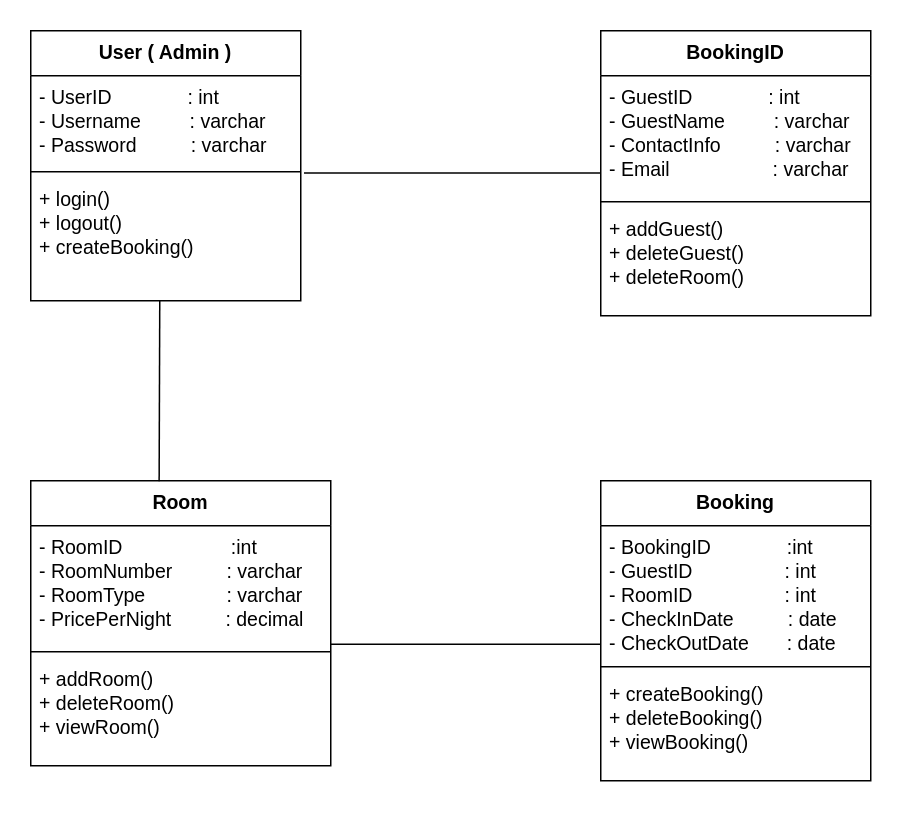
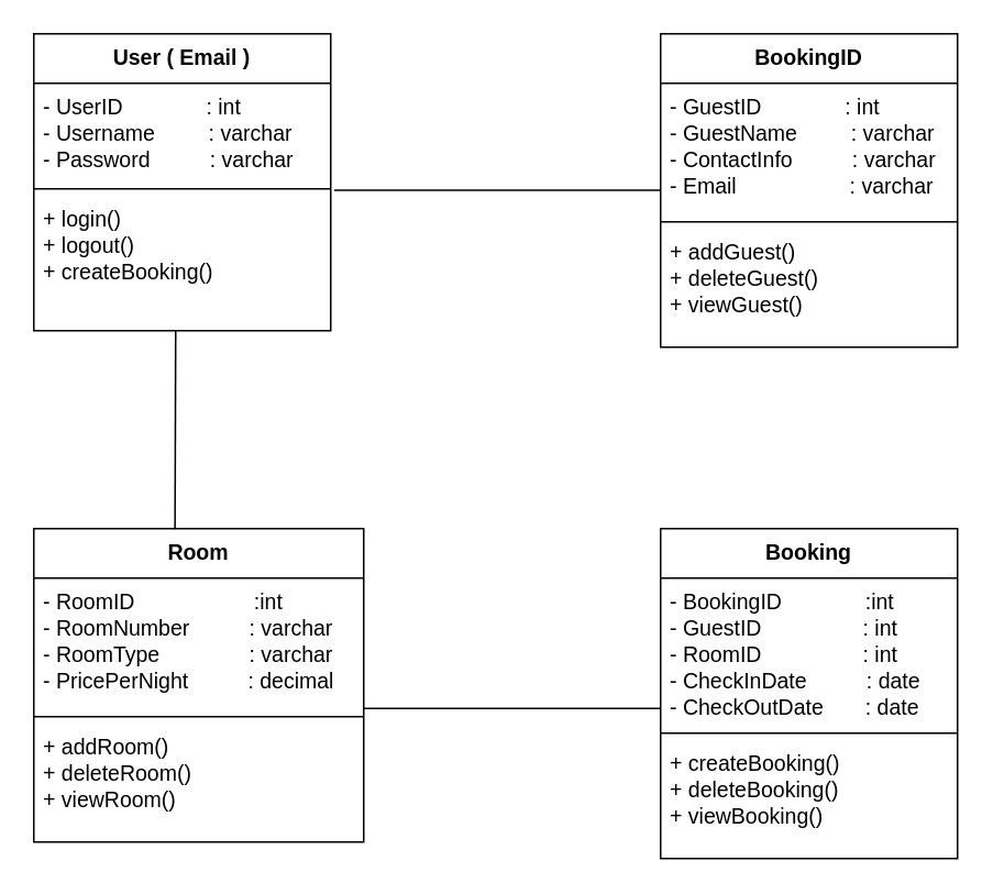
  <mxCell id="0" />
  <mxCell id="1" parent="0" />
- <mxCell id="2" value="User ( Admin )" style="swimlane;fontStyle=1;align=center;verticalAlign=top;childLayout=stackLayout;horizontal=1;startSize=30;horizontalStack=0;resizeParent=1;resizeParentMax=0;resizeLast=0;collapsible=1;marginBottom=0;fontSize=13;" vertex="1" parent="1"><mxGeometry x="20" y="20" width="180" height="180" as="geometry" /></mxCell>
+ <mxCell id="2" value="User ( Email )" style="swimlane;fontStyle=1;align=center;verticalAlign=top;childLayout=stackLayout;horizontal=1;startSize=30;horizontalStack=0;resizeParent=1;resizeParentMax=0;resizeLast=0;collapsible=1;marginBottom=0;fontSize=13;" vertex="1" parent="1"><mxGeometry x="20" y="20" width="180" height="180" as="geometry" /></mxCell>
  <mxCell id="3" value="- UserID              : int       &#10;- Username         : varchar&#10;- Password          : varchar" style="text;strokeColor=none;fillColor=none;align=left;verticalAlign=top;spacingLeft=4;spacingRight=4;overflow=hidden;rotatable=0;points=[[0,0.5],[1,0.5]];portConstraint=eastwest;fontSize=13;" vertex="1" parent="2"><mxGeometry y="30" width="180" height="60" as="geometry" /></mxCell>
  <mxCell id="4" value="" style="line;strokeWidth=1;fillColor=none;align=left;verticalAlign=middle;spacingTop=-1;spacingLeft=3;spacingRight=3;rotatable=0;labelPosition=right;points=[];portConstraint=eastwest;strokeColor=inherit;fontSize=13;" vertex="1" parent="2"><mxGeometry y="90" width="180" height="8" as="geometry" /></mxCell>
  <mxCell id="5" value="+ login()&#10;+ logout()&#10;+ createBooking()" style="text;strokeColor=none;fillColor=none;align=left;verticalAlign=top;spacingLeft=4;spacingRight=4;overflow=hidden;rotatable=0;points=[[0,0.5],[1,0.5]];portConstraint=eastwest;fontSize=13;" vertex="1" parent="2"><mxGeometry y="98" width="180" height="82" as="geometry" /></mxCell>
  <mxCell id="6" value="BookingID" style="swimlane;fontStyle=1;align=center;verticalAlign=top;childLayout=stackLayout;horizontal=1;startSize=30;horizontalStack=0;resizeParent=1;resizeParentMax=0;resizeLast=0;collapsible=1;marginBottom=0;fontSize=13;" vertex="1" parent="1"><mxGeometry x="400" y="20" width="180" height="190" as="geometry" /></mxCell>
  <mxCell id="7" value="- GuestID              : int       &#10;- GuestName         : varchar&#10;- ContactInfo          : varchar&#10;- Email                   : varchar" style="text;strokeColor=none;fillColor=none;align=left;verticalAlign=top;spacingLeft=4;spacingRight=4;overflow=hidden;rotatable=0;points=[[0,0.5],[1,0.5]];portConstraint=eastwest;fontSize=13;" vertex="1" parent="6"><mxGeometry y="30" width="180" height="80" as="geometry" /></mxCell>
  <mxCell id="8" value="" style="line;strokeWidth=1;fillColor=none;align=left;verticalAlign=middle;spacingTop=-1;spacingLeft=3;spacingRight=3;rotatable=0;labelPosition=right;points=[];portConstraint=eastwest;strokeColor=inherit;fontSize=13;" vertex="1" parent="6"><mxGeometry y="110" width="180" height="8" as="geometry" /></mxCell>
- <mxCell id="9" value="+ addGuest()&#10;+ deleteGuest()&#10;+ deleteRoom()" style="text;strokeColor=none;fillColor=none;align=left;verticalAlign=top;spacingLeft=4;spacingRight=4;overflow=hidden;rotatable=0;points=[[0,0.5],[1,0.5]];portConstraint=eastwest;fontSize=13;" vertex="1" parent="6"><mxGeometry y="118" width="180" height="72" as="geometry" /></mxCell>
+ <mxCell id="9" value="+ addGuest()&#10;+ deleteGuest()&#10;+ viewGuest()" style="text;strokeColor=none;fillColor=none;align=left;verticalAlign=top;spacingLeft=4;spacingRight=4;overflow=hidden;rotatable=0;points=[[0,0.5],[1,0.5]];portConstraint=eastwest;fontSize=13;" vertex="1" parent="6"><mxGeometry y="118" width="180" height="72" as="geometry" /></mxCell>
  <mxCell id="10" value="Room" style="swimlane;fontStyle=1;align=center;verticalAlign=top;childLayout=stackLayout;horizontal=1;startSize=30;horizontalStack=0;resizeParent=1;resizeParentMax=0;resizeLast=0;collapsible=1;marginBottom=0;fontSize=13;" vertex="1" parent="1"><mxGeometry x="20" y="320" width="200" height="190" as="geometry" /></mxCell>
  <mxCell id="11" value="- RoomID                    :int&#10;- RoomNumber          : varchar&#10;- RoomType               : varchar&#10;- PricePerNight          : decimal" style="text;strokeColor=none;fillColor=none;align=left;verticalAlign=top;spacingLeft=4;spacingRight=4;overflow=hidden;rotatable=0;points=[[0,0.5],[1,0.5]];portConstraint=eastwest;fontSize=13;" vertex="1" parent="10"><mxGeometry y="30" width="200" height="80" as="geometry" /></mxCell>
  <mxCell id="12" value="" style="line;strokeWidth=1;fillColor=none;align=left;verticalAlign=middle;spacingTop=-1;spacingLeft=3;spacingRight=3;rotatable=0;labelPosition=right;points=[];portConstraint=eastwest;strokeColor=inherit;fontSize=13;" vertex="1" parent="10"><mxGeometry y="110" width="200" height="8" as="geometry" /></mxCell>
  <mxCell id="13" value="+ addRoom()&#10;+ deleteRoom()&#10;+ viewRoom()" style="text;strokeColor=none;fillColor=none;align=left;verticalAlign=top;spacingLeft=4;spacingRight=4;overflow=hidden;rotatable=0;points=[[0,0.5],[1,0.5]];portConstraint=eastwest;fontSize=13;" vertex="1" parent="10"><mxGeometry y="118" width="200" height="72" as="geometry" /></mxCell>
  <mxCell id="14" value="Booking" style="swimlane;fontStyle=1;align=center;verticalAlign=top;childLayout=stackLayout;horizontal=1;startSize=30;horizontalStack=0;resizeParent=1;resizeParentMax=0;resizeLast=0;collapsible=1;marginBottom=0;fontSize=13;" vertex="1" parent="1"><mxGeometry x="400" y="320" width="180" height="200" as="geometry" /></mxCell>
  <mxCell id="15" value="- BookingID              :int&#10;- GuestID                 : int&#10;- RoomID                 : int&#10;- CheckInDate          : date&#10;- CheckOutDate       : date" style="text;strokeColor=none;fillColor=none;align=left;verticalAlign=top;spacingLeft=4;spacingRight=4;overflow=hidden;rotatable=0;points=[[0,0.5],[1,0.5]];portConstraint=eastwest;fontSize=13;" vertex="1" parent="14"><mxGeometry y="30" width="180" height="90" as="geometry" /></mxCell>
  <mxCell id="16" value="" style="line;strokeWidth=1;fillColor=none;align=left;verticalAlign=middle;spacingTop=-1;spacingLeft=3;spacingRight=3;rotatable=0;labelPosition=right;points=[];portConstraint=eastwest;strokeColor=inherit;fontSize=13;" vertex="1" parent="14"><mxGeometry y="120" width="180" height="8" as="geometry" /></mxCell>
  <mxCell id="17" value="+ createBooking()&#10;+ deleteBooking()&#10;+ viewBooking()" style="text;strokeColor=none;fillColor=none;align=left;verticalAlign=top;spacingLeft=4;spacingRight=4;overflow=hidden;rotatable=0;points=[[0,0.5],[1,0.5]];portConstraint=eastwest;fontSize=13;" vertex="1" parent="14"><mxGeometry y="128" width="180" height="72" as="geometry" /></mxCell>
  <mxCell id="18" value="" style="endArrow=none;html=1;rounded=0;fontSize=13;exitX=1.012;exitY=-0.039;exitDx=0;exitDy=0;exitPerimeter=0;entryX=0;entryY=0.81;entryDx=0;entryDy=0;entryPerimeter=0;strokeColor=default;" edge="1" parent="1" source="5" target="7"><mxGeometry width="50" height="50" relative="1" as="geometry"><mxPoint x="300" y="250" as="sourcePoint" /><mxPoint x="350" y="200" as="targetPoint" /></mxGeometry></mxCell>
  <mxCell id="19" value="" style="endArrow=none;html=1;rounded=0;fontSize=13;entryX=0.428;entryY=0.002;entryDx=0;entryDy=0;entryPerimeter=0;" edge="1" parent="1" target="10"><mxGeometry width="50" height="50" relative="1" as="geometry"><mxPoint x="106" y="200" as="sourcePoint" /><mxPoint x="350" y="200" as="targetPoint" /></mxGeometry></mxCell>
  <mxCell id="20" value="" style="endArrow=none;html=1;rounded=0;fontSize=13;" edge="1" parent="1"><mxGeometry width="50" height="50" relative="1" as="geometry"><mxPoint x="220" y="429" as="sourcePoint" /><mxPoint x="400" y="429" as="targetPoint" /></mxGeometry></mxCell>
